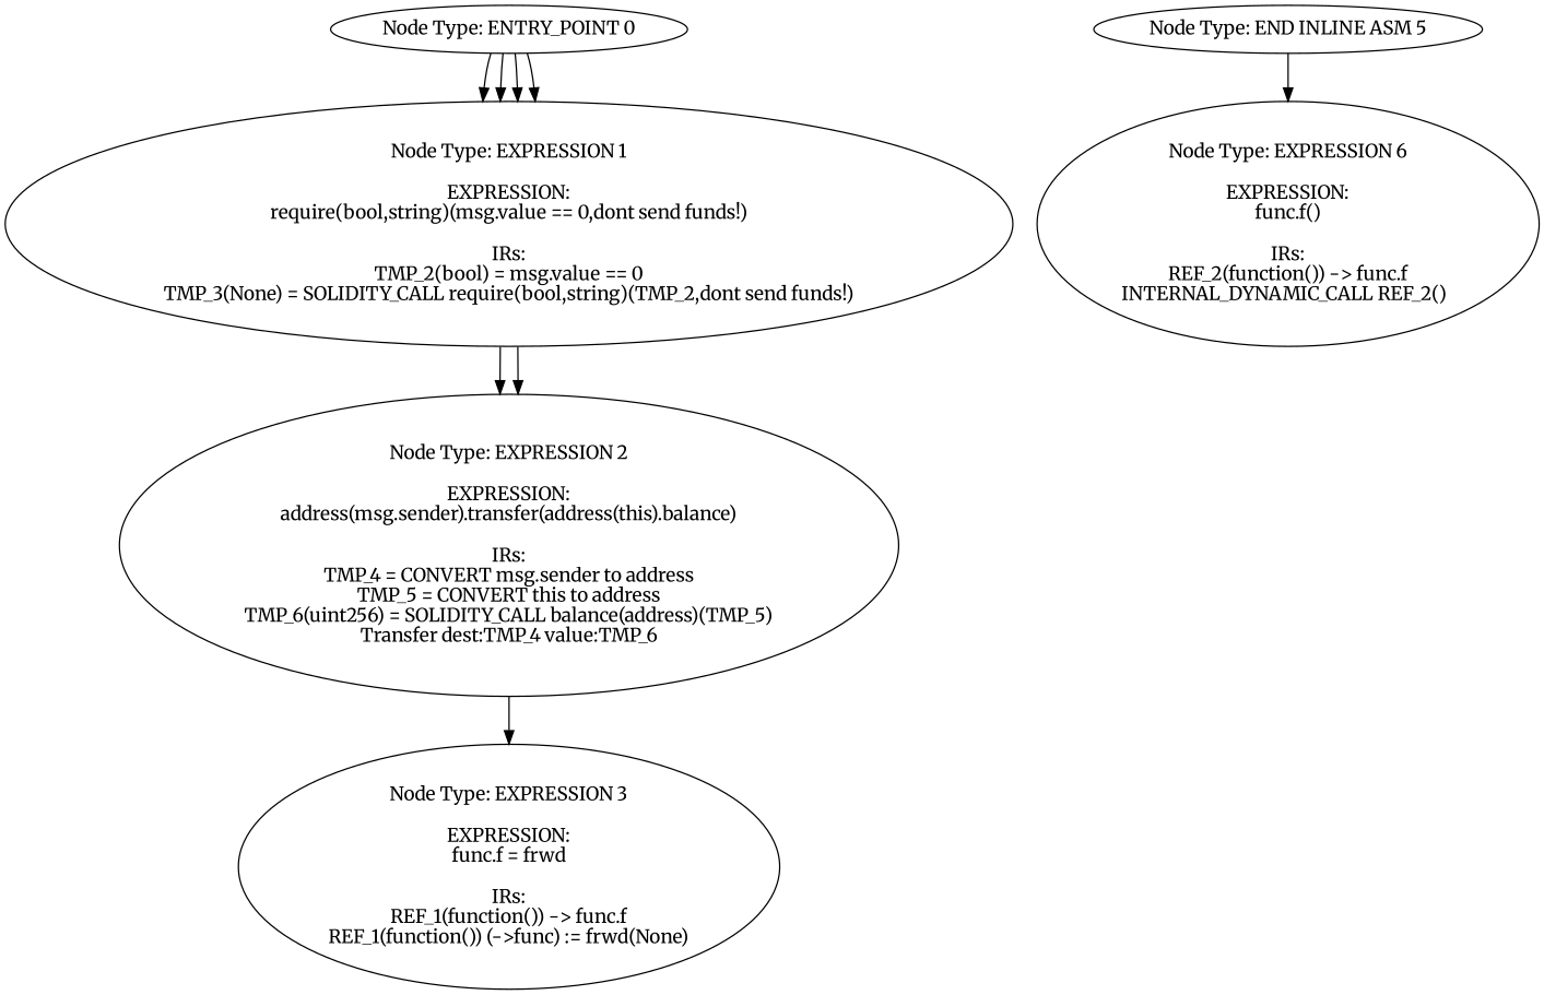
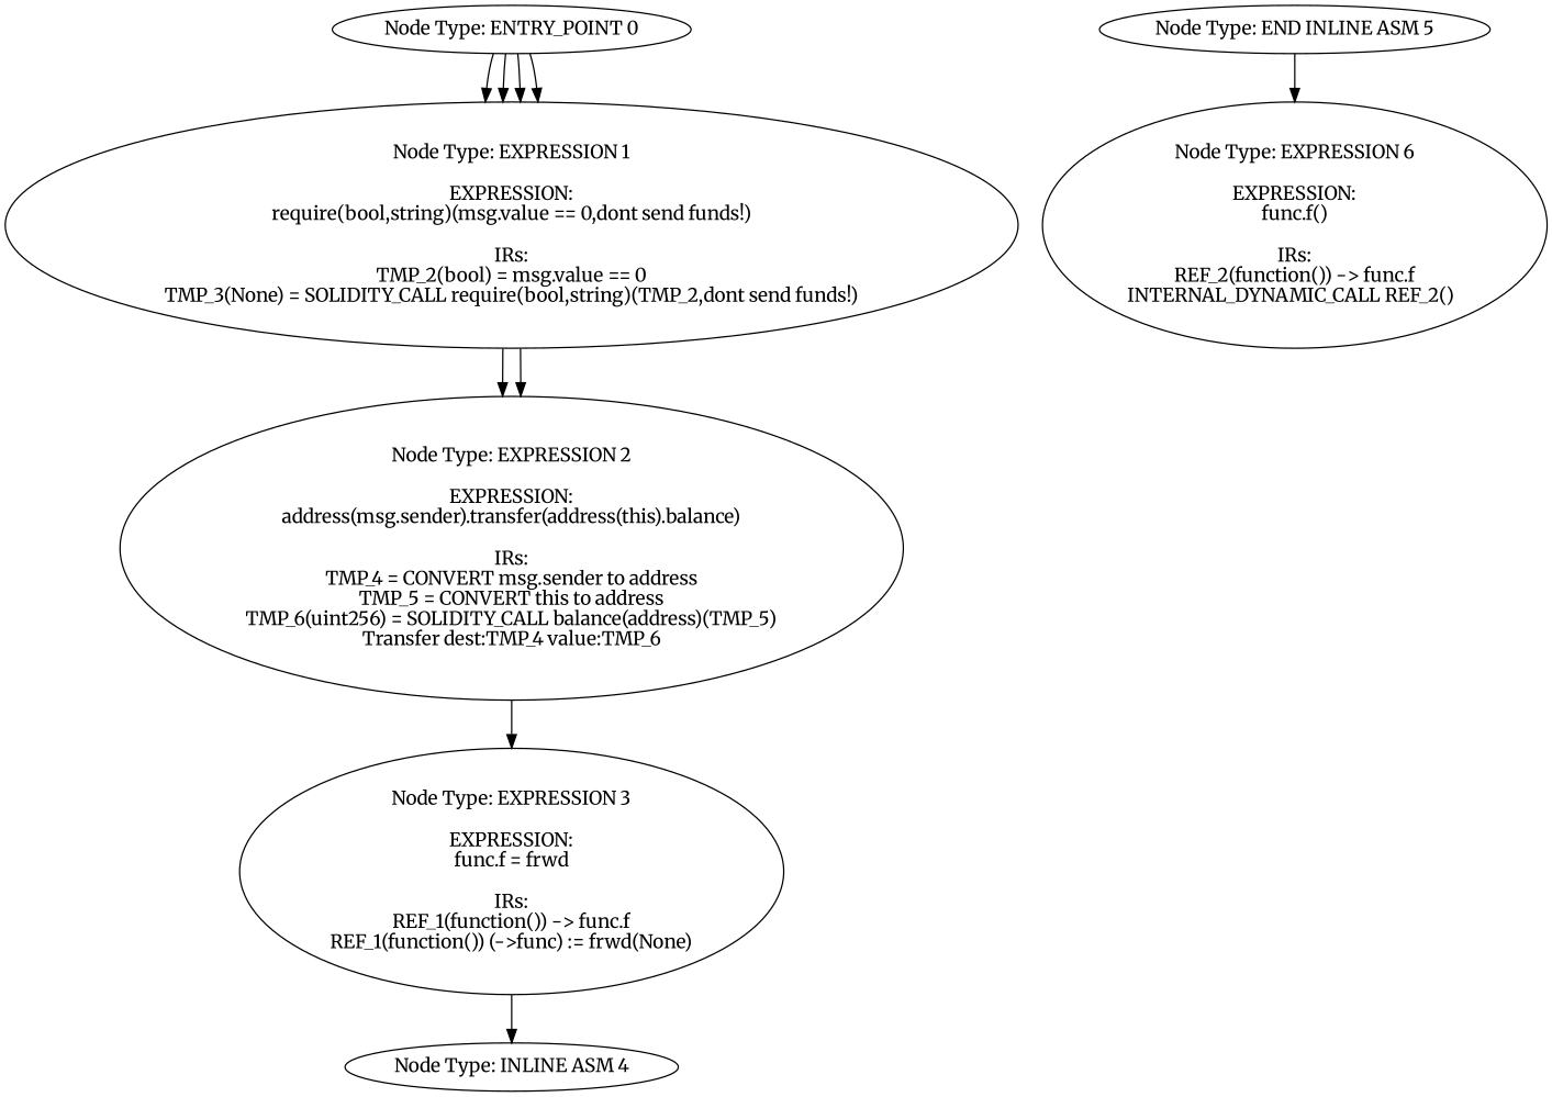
  digraph {
    fontname=Merriweather
    node [fontname=Merriweather]
    edge [fontname=Merriweather]
    n1 [label="Node Type: ENTRY_POINT 0\n"]
    n2 [label="Node Type: EXPRESSION 1\n\nEXPRESSION:\nrequire(bool,string)(msg.value == 0,dont send funds!)\n\nIRs:\nTMP_2(bool) = msg.value == 0\nTMP_3(None) = SOLIDITY_CALL require(bool,string)(TMP_2,dont send funds!)"]
    n3 [label="Node Type: EXPRESSION 2\n\nEXPRESSION:\naddress(msg.sender).transfer(address(this).balance)\n\nIRs:\nTMP_4 = CONVERT msg.sender to address\nTMP_5 = CONVERT this to address\nTMP_6(uint256) = SOLIDITY_CALL balance(address)(TMP_5)\nTransfer dest:TMP_4 value:TMP_6"]
    n4 [label="Node Type: EXPRESSION 3\n\nEXPRESSION:\nfunc.f = frwd\n\nIRs:\nREF_1(function()) -> func.f\nREF_1(function()) (->func) := frwd(None)"]
+   n5 [label="Node Type: INLINE ASM 4\n"]
    n6 [label="Node Type: END INLINE ASM 5\n"]
    n7 [label="Node Type: EXPRESSION 6\n\nEXPRESSION:\nfunc.f()\n\nIRs:\nREF_2(function()) -> func.f\nINTERNAL_DYNAMIC_CALL REF_2()  "]
    n1 -> n2
    n1 -> n2
    n1 -> n2
    n1 -> n2
    n2 -> n3
    n2 -> n3
    n3 -> n4
+   n4 -> n5
    n6 -> n7
  }
